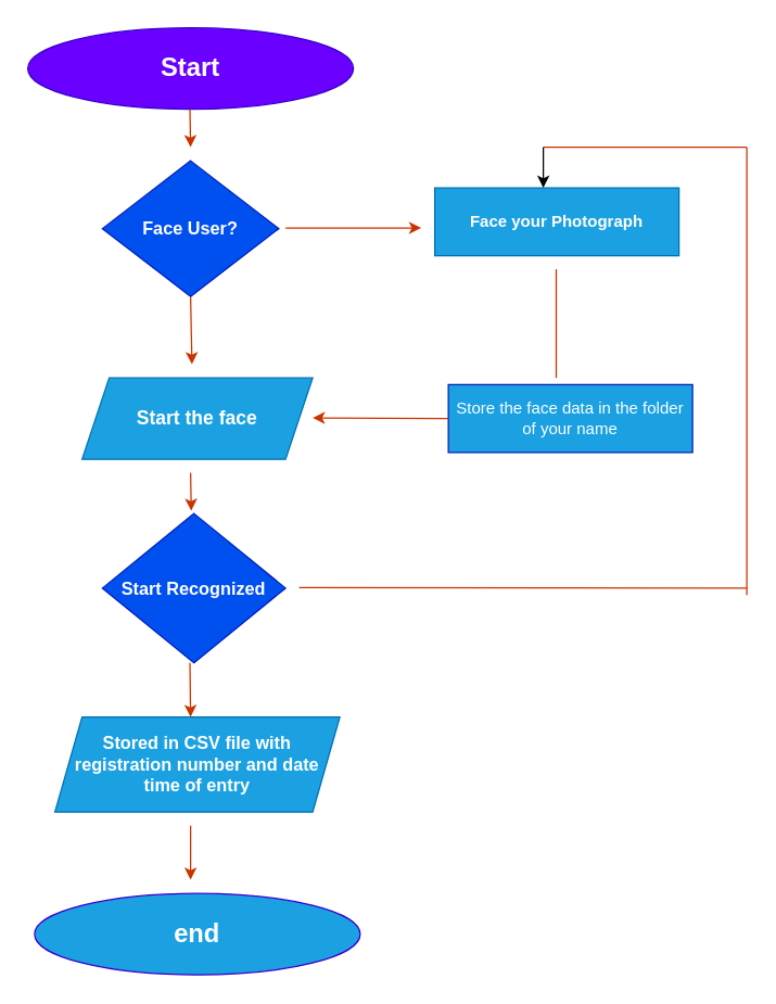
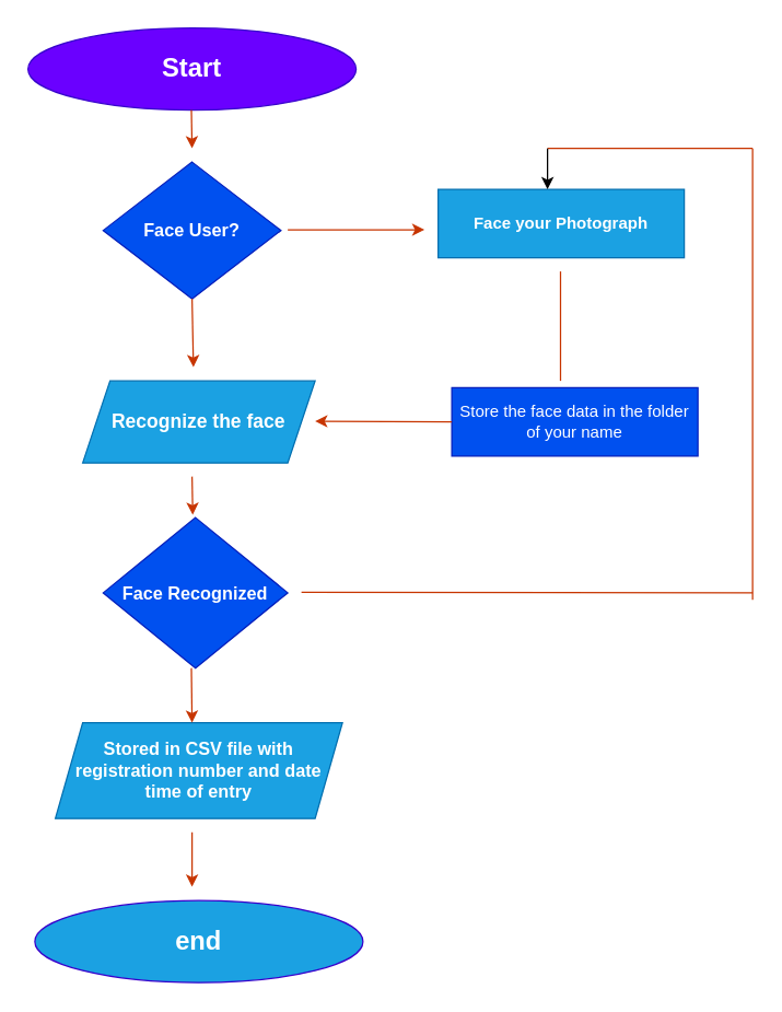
  <mxCell id="0" />
  <mxCell id="1" parent="0" />
  <mxCell id="2" value="&lt;font style=&quot;font-size: 19px;&quot;&gt;&lt;b&gt;Start&lt;/b&gt;&lt;/font&gt;" style="ellipse;whiteSpace=wrap;html=1;fillColor=#6a00ff;fontColor=#ffffff;strokeColor=#3700CC;" vertex="1" parent="1"><mxGeometry x="20" y="20" width="240" height="60" as="geometry" /></mxCell>
  <mxCell id="3" value="&lt;b&gt;&lt;font style=&quot;font-size: 13px;&quot;&gt;Face User?&lt;/font&gt;&lt;/b&gt;" style="rhombus;whiteSpace=wrap;html=1;fillColor=#0050ef;fontColor=#ffffff;strokeColor=#001DBC;" vertex="1" parent="1"><mxGeometry x="75" y="118" width="130" height="100" as="geometry" /></mxCell>
- <mxCell id="4" value="&lt;b&gt;&lt;font style=&quot;font-size: 14px;&quot;&gt;Start the face&lt;/font&gt;&lt;/b&gt;" style="shape=parallelogram;perimeter=parallelogramPerimeter;whiteSpace=wrap;html=1;fixedSize=1;fillColor=#1ba1e2;fontColor=#ffffff;strokeColor=#006EAF;" vertex="1" parent="1"><mxGeometry x="60" y="278" width="170" height="60" as="geometry" /></mxCell>
- <mxCell id="5" value="&lt;b&gt;&lt;font style=&quot;font-size: 13px;&quot;&gt;Start Recognized&lt;/font&gt;&lt;/b&gt;" style="rhombus;whiteSpace=wrap;html=1;fillColor=#0050ef;fontColor=#ffffff;strokeColor=#001DBC;" vertex="1" parent="1"><mxGeometry x="75" y="378" width="135" height="110" as="geometry" /></mxCell>
+ <mxCell id="4" value="&lt;b&gt;&lt;font style=&quot;font-size: 14px;&quot;&gt;Recognize the face&lt;/font&gt;&lt;/b&gt;" style="shape=parallelogram;perimeter=parallelogramPerimeter;whiteSpace=wrap;html=1;fixedSize=1;fillColor=#1ba1e2;fontColor=#ffffff;strokeColor=#006EAF;" vertex="1" parent="1"><mxGeometry x="60" y="278" width="170" height="60" as="geometry" /></mxCell>
+ <mxCell id="5" value="&lt;b&gt;&lt;font style=&quot;font-size: 13px;&quot;&gt;Face Recognized&lt;/font&gt;&lt;/b&gt;" style="rhombus;whiteSpace=wrap;html=1;fillColor=#0050ef;fontColor=#ffffff;strokeColor=#001DBC;" vertex="1" parent="1"><mxGeometry x="75" y="378" width="135" height="110" as="geometry" /></mxCell>
  <mxCell id="6" value="&lt;b&gt;&lt;font style=&quot;font-size: 13px;&quot;&gt;Stored in CSV file with registration number and date time of entry&lt;/font&gt;&lt;/b&gt;" style="shape=parallelogram;perimeter=parallelogramPerimeter;whiteSpace=wrap;html=1;fixedSize=1;fillColor=#1ba1e2;fontColor=#ffffff;strokeColor=#006EAF;" vertex="1" parent="1"><mxGeometry x="40" y="528" width="210" height="70" as="geometry" /></mxCell>
  <mxCell id="7" value="&lt;span style=&quot;font-size: 19px;&quot;&gt;&lt;b&gt;end&lt;/b&gt;&lt;/span&gt;" style="ellipse;whiteSpace=wrap;html=1;fillColor=#1ba1e2;fontColor=#ffffff;strokeColor=#3700CC;" vertex="1" parent="1"><mxGeometry x="25" y="658" width="240" height="60" as="geometry" /></mxCell>
  <mxCell id="8" value="" style="endArrow=classic;html=1;rounded=0;fillColor=#fa6800;strokeColor=#C73500;" edge="1" parent="1"><mxGeometry width="50" height="50" relative="1" as="geometry"><mxPoint x="139.5" y="80" as="sourcePoint" /><mxPoint x="140" y="108" as="targetPoint" /></mxGeometry></mxCell>
  <mxCell id="9" value="" style="endArrow=classic;html=1;rounded=0;fillColor=#fa6800;strokeColor=#C73500;" edge="1" parent="1"><mxGeometry width="50" height="50" relative="1" as="geometry"><mxPoint x="140" y="218" as="sourcePoint" /><mxPoint x="141" y="268" as="targetPoint" /></mxGeometry></mxCell>
  <mxCell id="10" value="" style="endArrow=classic;html=1;rounded=0;fillColor=#fa6800;strokeColor=#C73500;" edge="1" parent="1"><mxGeometry width="50" height="50" relative="1" as="geometry"><mxPoint x="140" y="348" as="sourcePoint" /><mxPoint x="140.5" y="376" as="targetPoint" /></mxGeometry></mxCell>
  <mxCell id="11" value="" style="endArrow=classic;html=1;rounded=0;fillColor=#fa6800;strokeColor=#C73500;" edge="1" parent="1"><mxGeometry width="50" height="50" relative="1" as="geometry"><mxPoint x="139.5" y="488" as="sourcePoint" /><mxPoint x="140" y="528" as="targetPoint" /></mxGeometry></mxCell>
  <mxCell id="12" value="" style="endArrow=classic;html=1;rounded=0;fillColor=#fa6800;strokeColor=#C73500;" edge="1" parent="1"><mxGeometry width="50" height="50" relative="1" as="geometry"><mxPoint x="140" y="608" as="sourcePoint" /><mxPoint x="140" y="648" as="targetPoint" /></mxGeometry></mxCell>
  <mxCell id="13" value="&lt;b&gt;Face your Photograph&lt;/b&gt;" style="rounded=0;whiteSpace=wrap;html=1;fillColor=#1ba1e2;fontColor=#ffffff;strokeColor=#006EAF;" vertex="1" parent="1"><mxGeometry x="320" y="138" width="180" height="50" as="geometry" /></mxCell>
- <mxCell id="14" value="Store the face data in the folder of your name" style="rounded=0;whiteSpace=wrap;html=1;fillColor=#1ba1e2;fontColor=#ffffff;strokeColor=#001DBC;" vertex="1" parent="1"><mxGeometry x="330" y="283" width="180" height="50" as="geometry" /></mxCell>
+ <mxCell id="14" value="Store the face data in the folder of your name" style="rounded=0;whiteSpace=wrap;html=1;fillColor=#0050ef;fontColor=#ffffff;strokeColor=#001DBC;" vertex="1" parent="1"><mxGeometry x="330" y="283" width="180" height="50" as="geometry" /></mxCell>
  <mxCell id="15" value="" style="endArrow=classic;html=1;rounded=0;fillColor=#fa6800;strokeColor=#C73500;" edge="1" parent="1"><mxGeometry width="50" height="50" relative="1" as="geometry"><mxPoint x="210" y="167.5" as="sourcePoint" /><mxPoint x="310" y="167.5" as="targetPoint" /></mxGeometry></mxCell>
  <mxCell id="16" value="" style="endArrow=classic;html=1;rounded=0;fillColor=#fa6800;strokeColor=#C73500;" edge="1" parent="1"><mxGeometry width="50" height="50" relative="1" as="geometry"><mxPoint x="330" y="308" as="sourcePoint" /><mxPoint x="230" y="307.5" as="targetPoint" /></mxGeometry></mxCell>
  <mxCell id="17" value="" style="endArrow=none;html=1;rounded=0;fillColor=#fa6800;strokeColor=#C73500;" edge="1" parent="1"><mxGeometry width="50" height="50" relative="1" as="geometry"><mxPoint x="409.5" y="278" as="sourcePoint" /><mxPoint x="409.5" y="198" as="targetPoint" /></mxGeometry></mxCell>
  <mxCell id="18" value="" style="endArrow=none;html=1;rounded=0;fillColor=#fa6800;strokeColor=#C73500;" edge="1" parent="1"><mxGeometry width="50" height="50" relative="1" as="geometry"><mxPoint x="220" y="432.5" as="sourcePoint" /><mxPoint x="550" y="433" as="targetPoint" /></mxGeometry></mxCell>
  <mxCell id="19" value="" style="endArrow=none;html=1;rounded=0;fillColor=#fa6800;strokeColor=#C73500;" edge="1" parent="1"><mxGeometry width="50" height="50" relative="1" as="geometry"><mxPoint x="550" y="438" as="sourcePoint" /><mxPoint x="550" y="108" as="targetPoint" /></mxGeometry></mxCell>
  <mxCell id="20" value="" style="endArrow=none;html=1;rounded=0;fillColor=#fa6800;strokeColor=#C73500;" edge="1" parent="1"><mxGeometry width="50" height="50" relative="1" as="geometry"><mxPoint x="400" y="108" as="sourcePoint" /><mxPoint x="550" y="108" as="targetPoint" /></mxGeometry></mxCell>
  <mxCell id="21" value="" style="endArrow=classic;html=1;rounded=0;" edge="1" parent="1"><mxGeometry width="50" height="50" relative="1" as="geometry"><mxPoint x="400" y="108" as="sourcePoint" /><mxPoint x="400" y="138" as="targetPoint" /></mxGeometry></mxCell>
